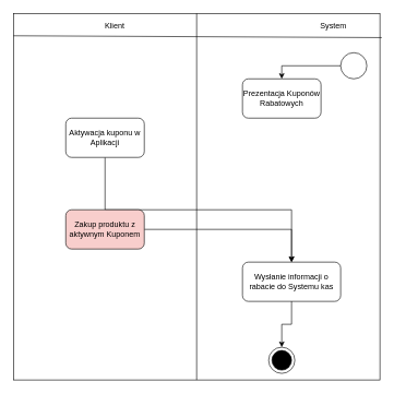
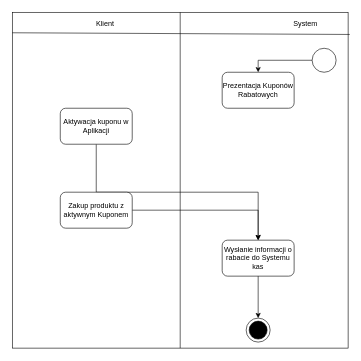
  <mxCell id="0" />
  <mxCell id="1" parent="0" />
  <mxCell id="2" value="" style="whiteSpace=wrap;html=1;aspect=fixed;" vertex="1" parent="1"><mxGeometry x="20" y="20" width="560" height="560" as="geometry" /></mxCell>
  <mxCell id="3" value="" style="endArrow=none;html=1;exitX=0;exitY=0.061;exitDx=0;exitDy=0;exitPerimeter=0;entryX=1.005;entryY=0.066;entryDx=0;entryDy=0;entryPerimeter=0;" edge="1" parent="1" source="2" target="2"><mxGeometry width="50" height="50" relative="1" as="geometry"><mxPoint x="330" y="310" as="sourcePoint" /><mxPoint x="380" y="260" as="targetPoint" /></mxGeometry></mxCell>
  <mxCell id="4" value="" style="endArrow=none;html=1;entryX=0.5;entryY=0;entryDx=0;entryDy=0;exitX=0.5;exitY=1;exitDx=0;exitDy=0;" edge="1" parent="1" source="2" target="2"><mxGeometry width="50" height="50" relative="1" as="geometry"><mxPoint x="330" y="310" as="sourcePoint" /><mxPoint x="380" y="260" as="targetPoint" /></mxGeometry></mxCell>
  <mxCell id="5" value="Klient" style="text;html=1;strokeColor=none;fillColor=none;align=center;verticalAlign=middle;whiteSpace=wrap;rounded=0;" vertex="1" parent="1"><mxGeometry x="155" y="30" width="40" height="20" as="geometry" /></mxCell>
  <mxCell id="6" value="System" style="text;html=1;strokeColor=none;fillColor=none;align=center;verticalAlign=middle;whiteSpace=wrap;rounded=0;" vertex="1" parent="1"><mxGeometry x="489" y="30" width="40" height="20" as="geometry" /></mxCell>
  <mxCell id="7" style="edgeStyle=orthogonalEdgeStyle;rounded=0;orthogonalLoop=1;jettySize=auto;html=1;exitX=0;exitY=0.5;exitDx=0;exitDy=0;entryX=0.5;entryY=0;entryDx=0;entryDy=0;" edge="1" parent="1" source="8" target="11"><mxGeometry relative="1" as="geometry" /></mxCell>
  <mxCell id="8" value="" style="ellipse;whiteSpace=wrap;html=1;aspect=fixed;" vertex="1" parent="1"><mxGeometry x="520" y="80" width="40" height="40" as="geometry" /></mxCell>
  <mxCell id="9" value="" style="ellipse;whiteSpace=wrap;html=1;aspect=fixed;" vertex="1" parent="1"><mxGeometry x="410" y="530" width="40" height="40" as="geometry" /></mxCell>
  <mxCell id="10" value="" style="ellipse;whiteSpace=wrap;html=1;aspect=fixed;fillColor=#000000;" vertex="1" parent="1"><mxGeometry x="415" y="535" width="30" height="30" as="geometry" /></mxCell>
  <mxCell id="11" value="Prezentacja Kuponów Rabatowych" style="rounded=1;whiteSpace=wrap;html=1;fillColor=#FFFFFF;" vertex="1" parent="1"><mxGeometry x="370" y="120" width="120" height="60" as="geometry" /></mxCell>
  <mxCell id="12" style="edgeStyle=orthogonalEdgeStyle;rounded=0;orthogonalLoop=1;jettySize=auto;html=1;exitX=0.5;exitY=1;exitDx=0;exitDy=0;" edge="1" parent="1" source="13" target="16"><mxGeometry relative="1" as="geometry" /></mxCell>
  <mxCell id="13" value="Aktywacja kuponu w Aplikacji" style="rounded=1;whiteSpace=wrap;html=1;fillColor=#FFFFFF;" vertex="1" parent="1"><mxGeometry x="100" y="180" width="120" height="60" as="geometry" /></mxCell>
  <mxCell id="14" style="edgeStyle=orthogonalEdgeStyle;rounded=0;orthogonalLoop=1;jettySize=auto;html=1;exitX=1;exitY=0.5;exitDx=0;exitDy=0;" edge="1" parent="1" source="15" target="16"><mxGeometry relative="1" as="geometry" /></mxCell>
- <mxCell id="15" value="Zakup produktu z aktywnym Kuponem" style="rounded=1;whiteSpace=wrap;html=1;fillColor=#f8cecc;" vertex="1" parent="1"><mxGeometry x="100" y="320" width="120" height="60" as="geometry" /></mxCell>
- <mxCell id="16" value="Wysłanie informacji o rabacie do Systemu kas" style="rounded=1;whiteSpace=wrap;html=1;fillColor=#FFFFFF;" vertex="1" parent="1"><mxGeometry x="370" y="400" width="150" height="60" as="geometry" /></mxCell>
+ <mxCell id="15" value="Zakup produktu z aktywnym Kuponem" style="rounded=1;whiteSpace=wrap;html=1;fillColor=#FFFFFF;" vertex="1" parent="1"><mxGeometry x="100" y="320" width="120" height="60" as="geometry" /></mxCell>
+ <mxCell id="16" value="Wysłanie informacji o rabacie do Systemu kas" style="rounded=1;whiteSpace=wrap;html=1;fillColor=#FFFFFF;" vertex="1" parent="1"><mxGeometry x="370" y="400" width="120" height="60" as="geometry" /></mxCell>
  <mxCell id="17" style="edgeStyle=orthogonalEdgeStyle;rounded=0;orthogonalLoop=1;jettySize=auto;html=1;entryX=0.5;entryY=0;entryDx=0;entryDy=0;" edge="1" parent="1" source="16" target="9"><mxGeometry relative="1" as="geometry"><mxPoint x="430" y="510" as="sourcePoint" /></mxGeometry></mxCell>
